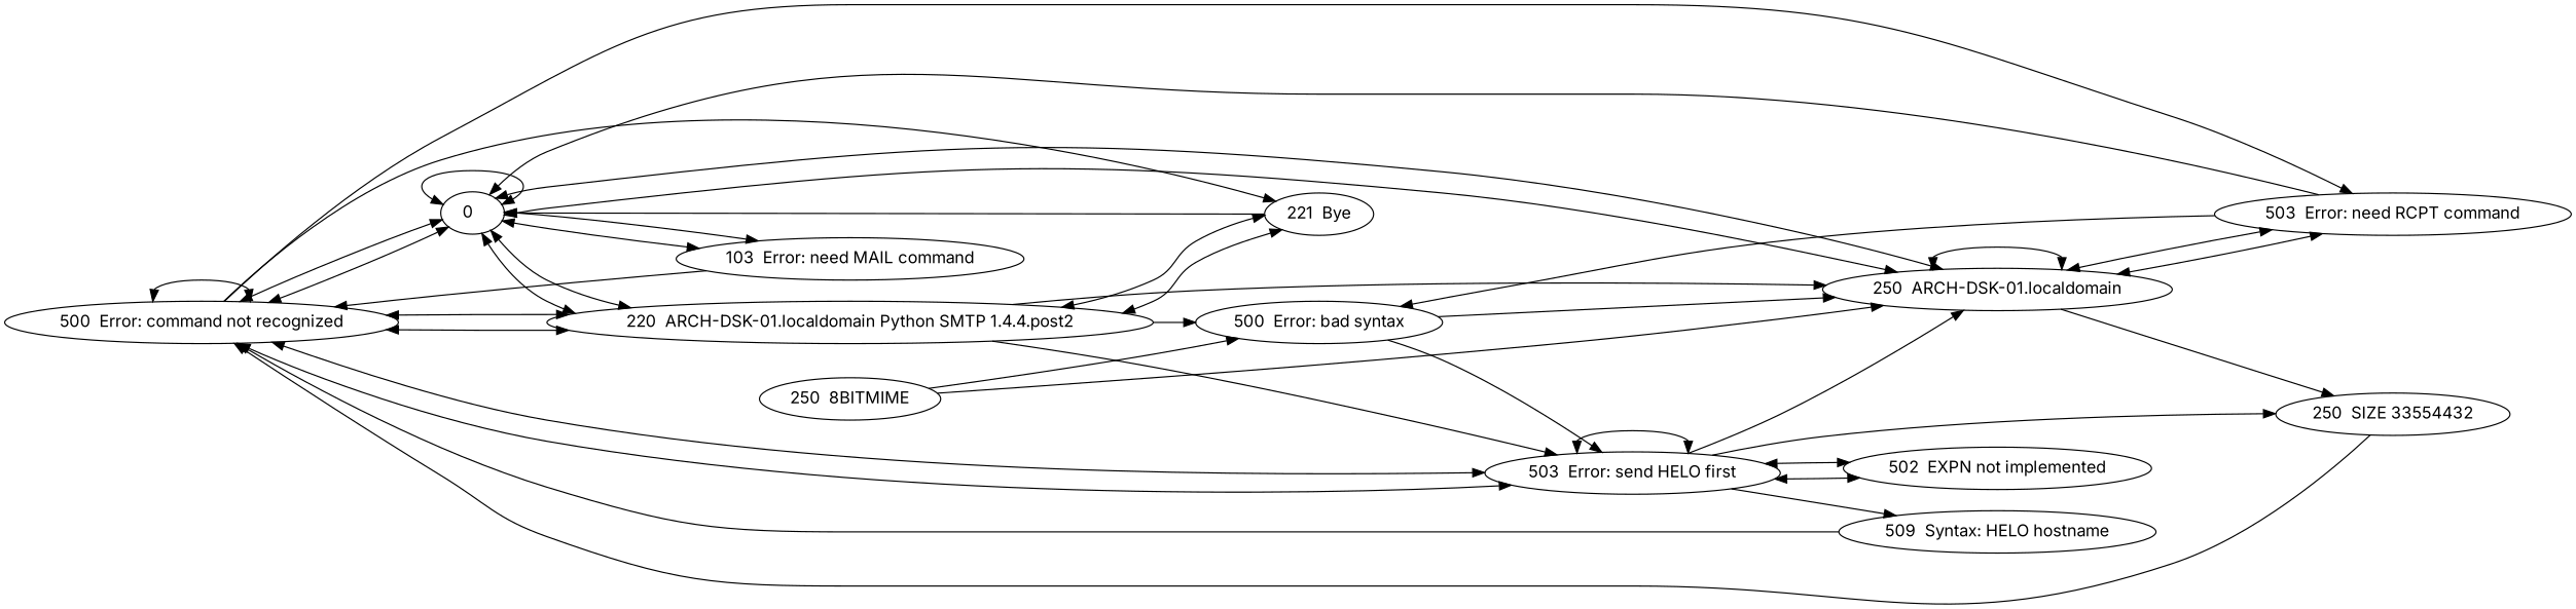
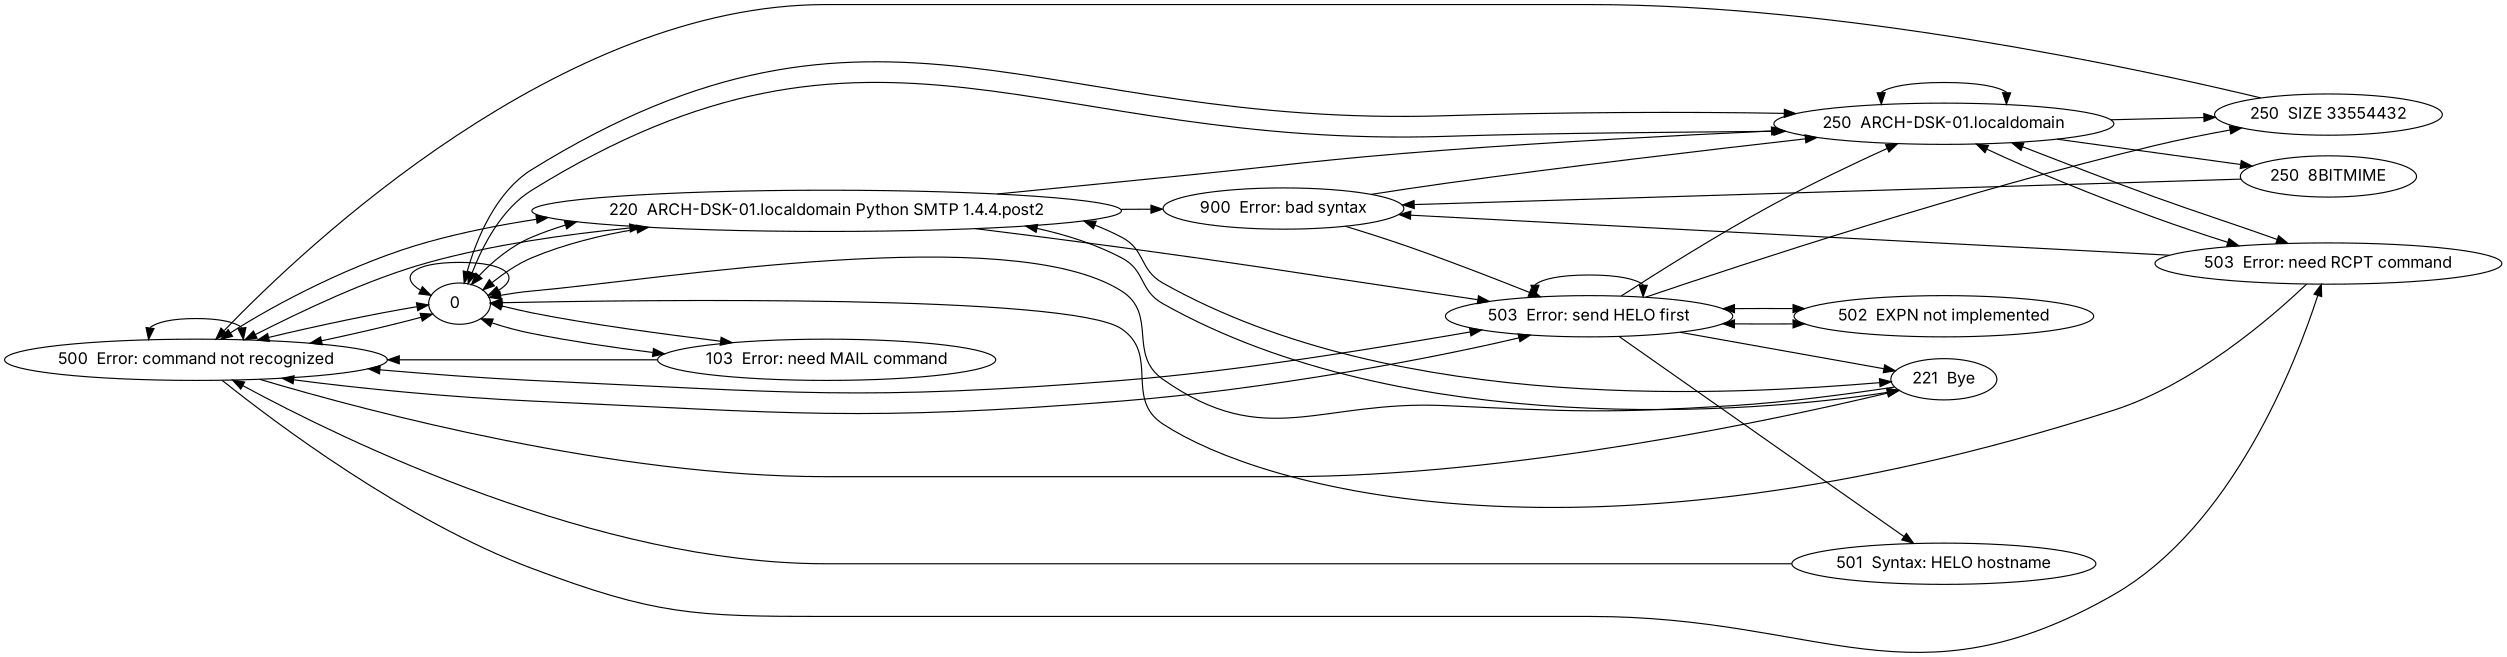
  digraph {
    fontname=Inter
    rankdir=LR
    node [fontname=Inter]
    edge [dir=both fontname=Inter]
    "500  Error: command not recognized"
    "0  "
    "221  Bye"
    "220  ARCH-DSK-01.localdomain Python SMTP 1.4.4.post2"
    "503  Error: send HELO first"
    "503  Error: need RCPT command"
    "250  ARCH-DSK-01.localdomain"
    "250  8BITMIME"
    "250  SIZE 33554432"
    n10 [label="103  Error: need MAIL command"]
-   "500  Error: bad syntax"
-   "501  Syntax: HELO hostname" [label="509  Syntax: HELO hostname"]
+   "500  Error: bad syntax" [label="900  Error: bad syntax"]
+   "501  Syntax: HELO hostname"
    "502  EXPN not implemented"
    "500  Error: command not recognized" -> "500  Error: command not recognized"
    "500  Error: command not recognized" -> "0  "
    "500  Error: command not recognized" -> "221  Bye" [dir=""]
    "500  Error: command not recognized" -> "220  ARCH-DSK-01.localdomain Python SMTP 1.4.4.post2"
    "500  Error: command not recognized" -> "503  Error: send HELO first"
    "500  Error: command not recognized" -> "503  Error: need RCPT command" [dir=""]
    "0  " -> "500  Error: command not recognized"
    "0  " -> "0  "
    "0  " -> "220  ARCH-DSK-01.localdomain Python SMTP 1.4.4.post2"
    "0  " -> "250  ARCH-DSK-01.localdomain"
    "0  " -> n10
    "221  Bye" -> "0  " [dir=""]
    "221  Bye" -> "220  ARCH-DSK-01.localdomain Python SMTP 1.4.4.post2"
    "220  ARCH-DSK-01.localdomain Python SMTP 1.4.4.post2" -> "500  Error: command not recognized"
    "220  ARCH-DSK-01.localdomain Python SMTP 1.4.4.post2" -> "0  "
    "220  ARCH-DSK-01.localdomain Python SMTP 1.4.4.post2" -> "221  Bye"
    "220  ARCH-DSK-01.localdomain Python SMTP 1.4.4.post2" -> "503  Error: send HELO first" [dir=""]
    "220  ARCH-DSK-01.localdomain Python SMTP 1.4.4.post2" -> "250  ARCH-DSK-01.localdomain" [dir=""]
    "220  ARCH-DSK-01.localdomain Python SMTP 1.4.4.post2" -> "500  Error: bad syntax" [dir=""]
    "503  Error: send HELO first" -> "500  Error: command not recognized"
+   "503  Error: send HELO first" -> "221  Bye" [dir=""]
    "503  Error: send HELO first" -> "503  Error: send HELO first"
    "503  Error: send HELO first" -> "250  ARCH-DSK-01.localdomain" [dir=""]
    "503  Error: send HELO first" -> "250  SIZE 33554432" [dir=""]
    "503  Error: send HELO first" -> "501  Syntax: HELO hostname" [dir=""]
    "503  Error: send HELO first" -> "502  EXPN not implemented"
    "503  Error: need RCPT command" -> "0  " [dir=""]
    "503  Error: need RCPT command" -> "250  ARCH-DSK-01.localdomain"
    "503  Error: need RCPT command" -> "500  Error: bad syntax" [dir=""]
    "250  ARCH-DSK-01.localdomain" -> "0  "
    "250  ARCH-DSK-01.localdomain" -> "503  Error: need RCPT command"
    "250  ARCH-DSK-01.localdomain" -> "250  ARCH-DSK-01.localdomain"
-   "250  8BITMIME" -> "250  ARCH-DSK-01.localdomain" [dir=""]
+   "250  ARCH-DSK-01.localdomain" -> "250  8BITMIME" [dir=""]
    "250  ARCH-DSK-01.localdomain" -> "250  SIZE 33554432" [dir=""]
    "250  8BITMIME" -> "500  Error: bad syntax" [dir=""]
    "250  SIZE 33554432" -> "500  Error: command not recognized" [dir=""]
    n10 -> "500  Error: command not recognized" [dir=""]
    n10 -> "0  "
    "500  Error: bad syntax" -> "503  Error: send HELO first" [dir=""]
    "500  Error: bad syntax" -> "250  ARCH-DSK-01.localdomain" [dir=""]
    "501  Syntax: HELO hostname" -> "500  Error: command not recognized" [dir=""]
    "502  EXPN not implemented" -> "503  Error: send HELO first"
  }
